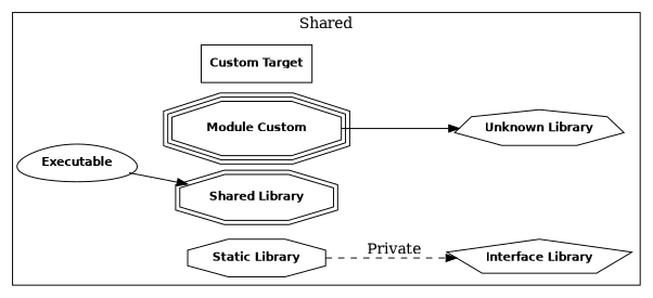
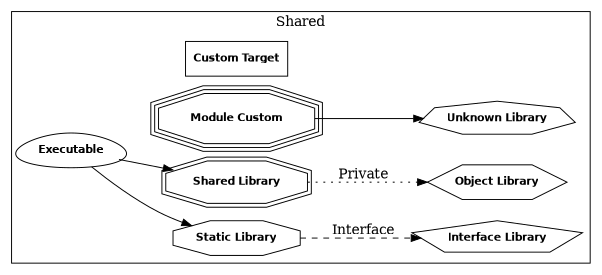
  digraph {
    rankdir=LR
    node [fontname="Helvetica-Bold" fontsize=11]
    edge [style=solid]
    n1 [label=Executable shape=egg]
    n2 [label="Static Library" shape=octagon]
    n3 [label="Shared Library" shape=doubleoctagon]
    n4 [label="Module Custom" shape=tripleoctagon]
    n5 [label="Custom Target" shape=box]
    n6 [label="Interface Library" shape=pentagon]
+   n7 [label="Object Library" shape=hexagon]
    n8 [label="Unknown Library" shape=septagon]
    subgraph cluster_1 {
      color=black
      label=Shared
      n1
      n2
      n3
      n4
      n5
      n6
+     n7
      n8
    }
+   n1 -> n2
    n1 -> n3
    n1 -> n4 [style=invis]
    n1 -> n5 [style=invis]
-   n2 -> n6 [label=Private style=dashed]
+   n2 -> n6 [label=Interface style=dashed]
+   n3 -> n7 [label=Private style=dotted]
    n4 -> n8
  }
